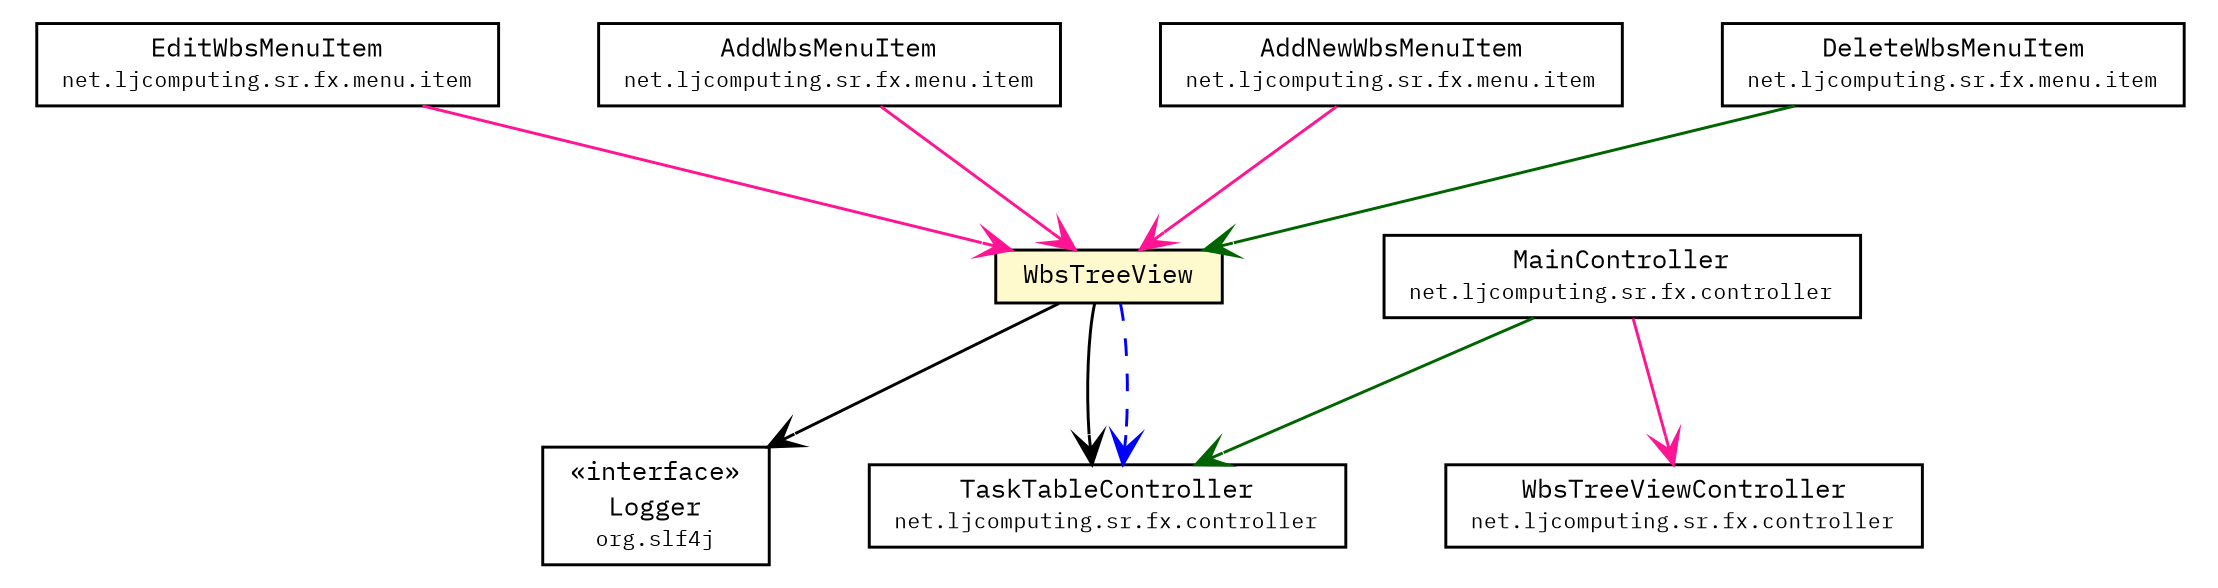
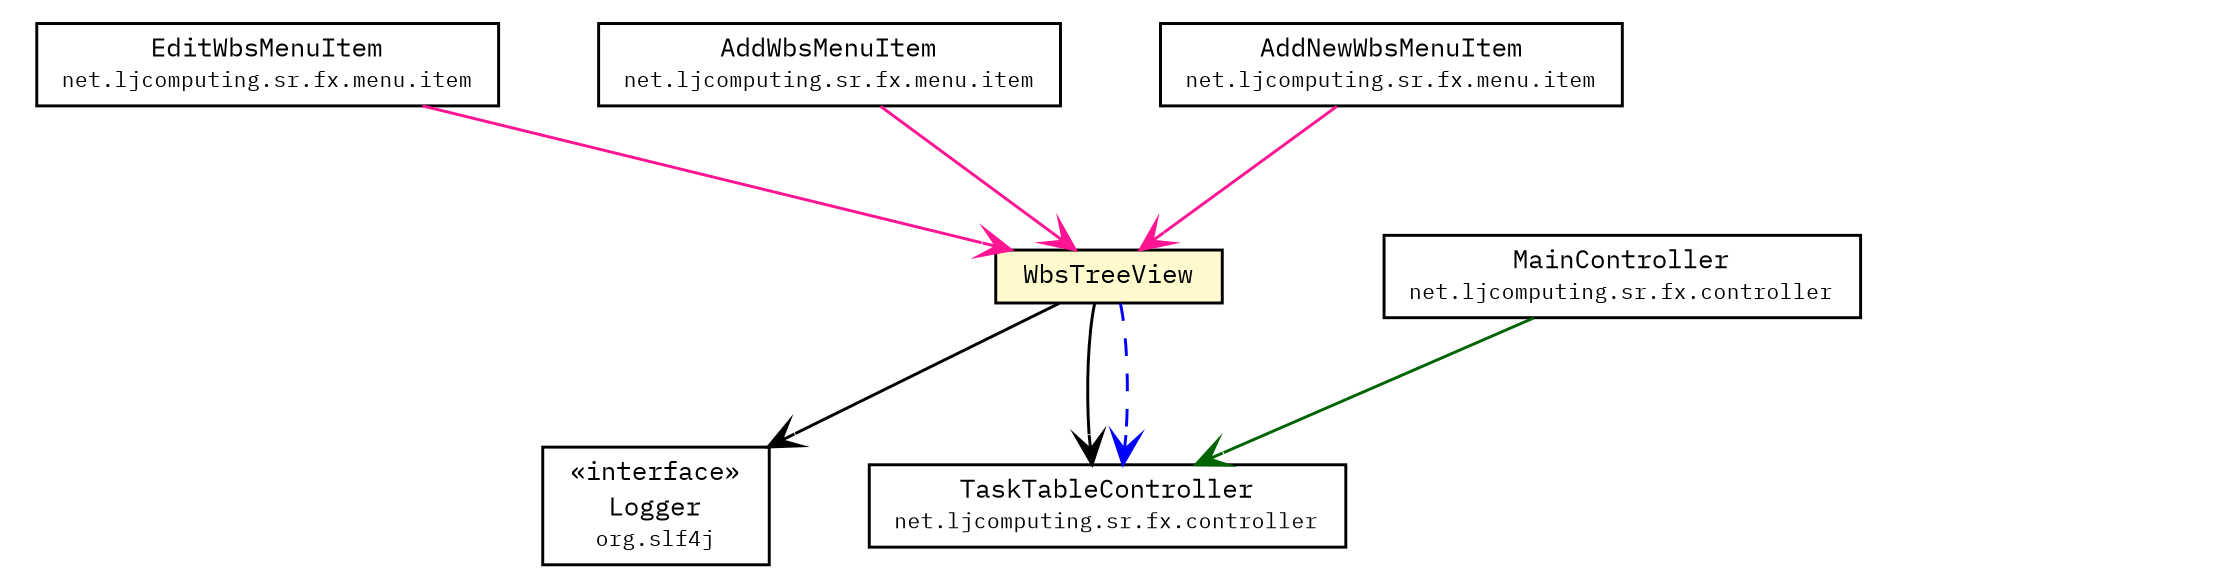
  digraph {
    fontname="IBM Plex Mono"
    nodesep=0.25
    ranksep=0.5
    node [fontcolor=black fontname="IBM Plex Mono" fontsize=9.0 shape=plaintext]
    edge [arrowhead=open color=deeppink fontcolor=black fontname="IBM Plex Mono" fontsize=10.0 headport=p labelfontname=Helvetica labelfontsize=10 tailport=p]
    n1 [label=<<table title="net.ljcomputing.sr.fx.menu.item.EditWbsMenuItem" border="0" cellborder="1" cellspacing="0" cellpadding="2" port="p" href="../menu/item/EditWbsMenuItem.html"> 		<tr><td><table border="0" cellspacing="0" cellpadding="1"> <tr><td align="center" balign="center"> EditWbsMenuItem </td></tr> <tr><td align="center" balign="center"><font point-size="7.0"> net.ljcomputing.sr.fx.menu.item </font></td></tr> 		</table></td></tr> 		</table>>]
    n2 [label=<<table title="net.ljcomputing.sr.fx.treeview.WbsTreeView" border="0" cellborder="1" cellspacing="0" cellpadding="2" port="p" bgcolor="lemonChiffon" href="./WbsTreeView.html"> 		<tr><td><table border="0" cellspacing="0" cellpadding="1"> <tr><td align="center" balign="center"> WbsTreeView </td></tr> 		</table></td></tr> 		</table>>]
    n3 [label=<<table title="net.ljcomputing.sr.fx.controller.TaskTableController" border="0" cellborder="1" cellspacing="0" cellpadding="2" port="p" href="../controller/TaskTableController.html"> 		<tr><td><table border="0" cellspacing="0" cellpadding="1"> <tr><td align="center" balign="center"> TaskTableController </td></tr> <tr><td align="center" balign="center"><font point-size="7.0"> net.ljcomputing.sr.fx.controller </font></td></tr> 		</table></td></tr> 		</table>>]
    n4 [label=<<table title="org.slf4j.Logger" border="0" cellborder="1" cellspacing="0" cellpadding="2" port="p" href="http://www.slf4j.org/apidocs/org/slf4j/Logger.html"> 		<tr><td><table border="0" cellspacing="0" cellpadding="1"> <tr><td align="center" balign="center"> &#171;interface&#187; </td></tr> <tr><td align="center" balign="center"> Logger </td></tr> <tr><td align="center" balign="center"><font point-size="7.0"> org.slf4j </font></td></tr> 		</table></td></tr> 		</table>>]
    n5 [label=<<table title="net.ljcomputing.sr.fx.menu.item.AddWbsMenuItem" border="0" cellborder="1" cellspacing="0" cellpadding="2" port="p" href="../menu/item/AddWbsMenuItem.html"> 		<tr><td><table border="0" cellspacing="0" cellpadding="1"> <tr><td align="center" balign="center"> AddWbsMenuItem </td></tr> <tr><td align="center" balign="center"><font point-size="7.0"> net.ljcomputing.sr.fx.menu.item </font></td></tr> 		</table></td></tr> 		</table>>]
    n6 [label=<<table title="net.ljcomputing.sr.fx.menu.item.AddNewWbsMenuItem" border="0" cellborder="1" cellspacing="0" cellpadding="2" port="p" href="../menu/item/AddNewWbsMenuItem.html"> 		<tr><td><table border="0" cellspacing="0" cellpadding="1"> <tr><td align="center" balign="center"> AddNewWbsMenuItem </td></tr> <tr><td align="center" balign="center"><font point-size="7.0"> net.ljcomputing.sr.fx.menu.item </font></td></tr> 		</table></td></tr> 		</table>>]
-   n7 [label=<<table title="net.ljcomputing.sr.fx.menu.item.DeleteWbsMenuItem" border="0" cellborder="1" cellspacing="0" cellpadding="2" port="p" href="../menu/item/DeleteWbsMenuItem.html"> 		<tr><td><table border="0" cellspacing="0" cellpadding="1"> <tr><td align="center" balign="center"> DeleteWbsMenuItem </td></tr> <tr><td align="center" balign="center"><font point-size="7.0"> net.ljcomputing.sr.fx.menu.item </font></td></tr> 		</table></td></tr> 		</table>>]
-   n8 [label=<<table title="net.ljcomputing.sr.fx.controller.WbsTreeViewController" border="0" cellborder="1" cellspacing="0" cellpadding="2" port="p" href="../controller/WbsTreeViewController.html"> 		<tr><td><table border="0" cellspacing="0" cellpadding="1"> <tr><td align="center" balign="center"> WbsTreeViewController </td></tr> <tr><td align="center" balign="center"><font point-size="7.0"> net.ljcomputing.sr.fx.controller </font></td></tr> 		</table></td></tr> 		</table>>]
    n9 [label=<<table title="net.ljcomputing.sr.fx.controller.MainController" border="0" cellborder="1" cellspacing="0" cellpadding="2" port="p" href="../controller/MainController.html"> 		<tr><td><table border="0" cellspacing="0" cellpadding="1"> <tr><td align="center" balign="center"> MainController </td></tr> <tr><td align="center" balign="center"><font point-size="7.0"> net.ljcomputing.sr.fx.controller </font></td></tr> 		</table></td></tr> 		</table>>]
    n1 -> n2
    n2 -> n3 [color=black]
    n2 -> n3 [color=blue style=dashed]
    n2 -> n4 [color=black]
    n5 -> n2
    n6 -> n2
-   n7 -> n2 [color=darkgreen]
    n9 -> n3 [color=darkgreen]
-   n9 -> n8
  }
